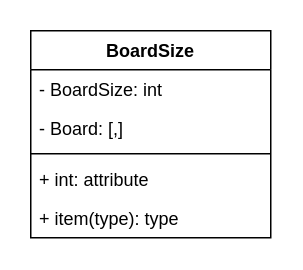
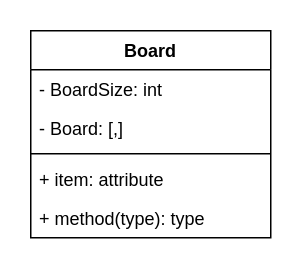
  <mxCell id="0" />
  <mxCell id="1" parent="0" />
- <mxCell id="2" value="BoardSize" style="swimlane;fontStyle=1;align=center;verticalAlign=top;childLayout=stackLayout;horizontal=1;startSize=26;horizontalStack=0;resizeParent=1;resizeParentMax=0;resizeLast=0;collapsible=1;marginBottom=0;" vertex="1" parent="1"><mxGeometry x="20" y="20" width="160" height="138" as="geometry" /></mxCell>
+ <mxCell id="2" value="Board" style="swimlane;fontStyle=1;align=center;verticalAlign=top;childLayout=stackLayout;horizontal=1;startSize=26;horizontalStack=0;resizeParent=1;resizeParentMax=0;resizeLast=0;collapsible=1;marginBottom=0;" vertex="1" parent="1"><mxGeometry x="20" y="20" width="160" height="138" as="geometry" /></mxCell>
  <mxCell id="3" value="- BoardSize: int" style="text;strokeColor=none;fillColor=none;align=left;verticalAlign=top;spacingLeft=4;spacingRight=4;overflow=hidden;rotatable=0;points=[[0,0.5],[1,0.5]];portConstraint=eastwest;" vertex="1" parent="2"><mxGeometry y="26" width="160" height="26" as="geometry" /></mxCell>
  <mxCell id="4" value="- Board: [,]" style="text;strokeColor=none;fillColor=none;align=left;verticalAlign=top;spacingLeft=4;spacingRight=4;overflow=hidden;rotatable=0;points=[[0,0.5],[1,0.5]];portConstraint=eastwest;" vertex="1" parent="2"><mxGeometry y="52" width="160" height="26" as="geometry" /></mxCell>
  <mxCell id="5" value="" style="line;strokeWidth=1;fillColor=none;align=left;verticalAlign=middle;spacingTop=-1;spacingLeft=3;spacingRight=3;rotatable=0;labelPosition=right;points=[];portConstraint=eastwest;strokeColor=inherit;" vertex="1" parent="2"><mxGeometry y="78" width="160" height="8" as="geometry" /></mxCell>
- <mxCell id="6" value="+ int: attribute" style="text;strokeColor=none;fillColor=none;align=left;verticalAlign=top;spacingLeft=4;spacingRight=4;overflow=hidden;rotatable=0;points=[[0,0.5],[1,0.5]];portConstraint=eastwest;" vertex="1" parent="2"><mxGeometry y="86" width="160" height="26" as="geometry" /></mxCell>
- <mxCell id="7" value="+ item(type): type" style="text;strokeColor=none;fillColor=none;align=left;verticalAlign=top;spacingLeft=4;spacingRight=4;overflow=hidden;rotatable=0;points=[[0,0.5],[1,0.5]];portConstraint=eastwest;" vertex="1" parent="2"><mxGeometry y="112" width="160" height="26" as="geometry" /></mxCell>
+ <mxCell id="6" value="+ item: attribute" style="text;strokeColor=none;fillColor=none;align=left;verticalAlign=top;spacingLeft=4;spacingRight=4;overflow=hidden;rotatable=0;points=[[0,0.5],[1,0.5]];portConstraint=eastwest;" vertex="1" parent="2"><mxGeometry y="86" width="160" height="26" as="geometry" /></mxCell>
+ <mxCell id="7" value="+ method(type): type" style="text;strokeColor=none;fillColor=none;align=left;verticalAlign=top;spacingLeft=4;spacingRight=4;overflow=hidden;rotatable=0;points=[[0,0.5],[1,0.5]];portConstraint=eastwest;" vertex="1" parent="2"><mxGeometry y="112" width="160" height="26" as="geometry" /></mxCell>
